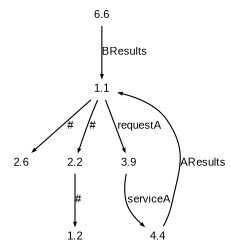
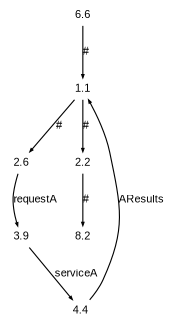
  digraph {
    fontname="Liberation Sans"
    rankdir=TB
    node [fontname="Liberation Sans" fontsize=10 shape=plaintext]
    edge [arrowsize=0.3 fontname="Liberation Sans" fontsize=10]
    1.1 [height=.2 width=.3]
    n2 [height=.2 label=2.6 width=.3]
    2.2 [height=.2 width=.3]
    n4 [height=.2 label=3.9 width=.3]
-   1.2 [height=.2 width=.3]
+   1.2 [height=.2 width=.3 label=8.2]
    4.4 [height=.2 width=.3]
    6.6 [height=.2 width=.3]
    1.1 -> n2 [label="#"]
    1.1 -> 2.2 [label="#"]
-   1.1 -> n4 [label=requestA]
+   n2 -> n4 [label=requestA]
    2.2 -> 1.2 [label="#"]
    n4 -> 4.4 [label=serviceA]
    4.4 -> 1.1 [label=AResults]
-   6.6 -> 1.1 [label=BResults]
+   6.6 -> 1.1 [label="#"]
  }
